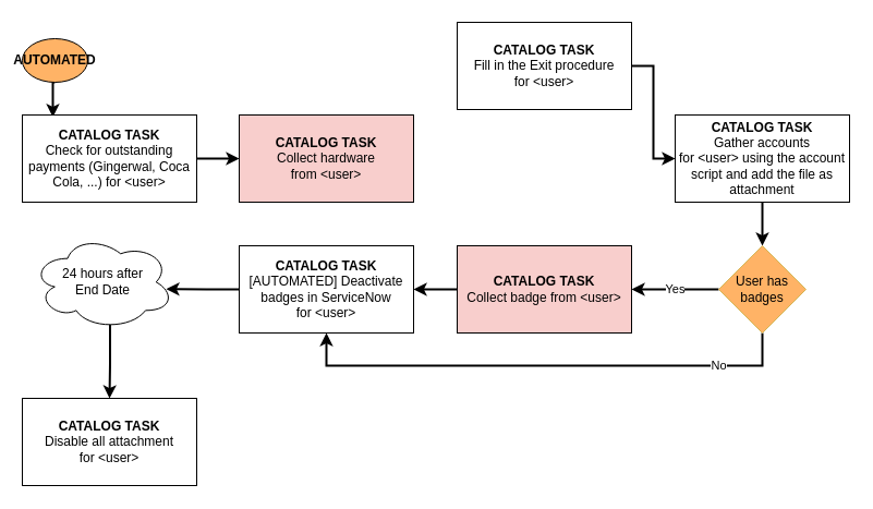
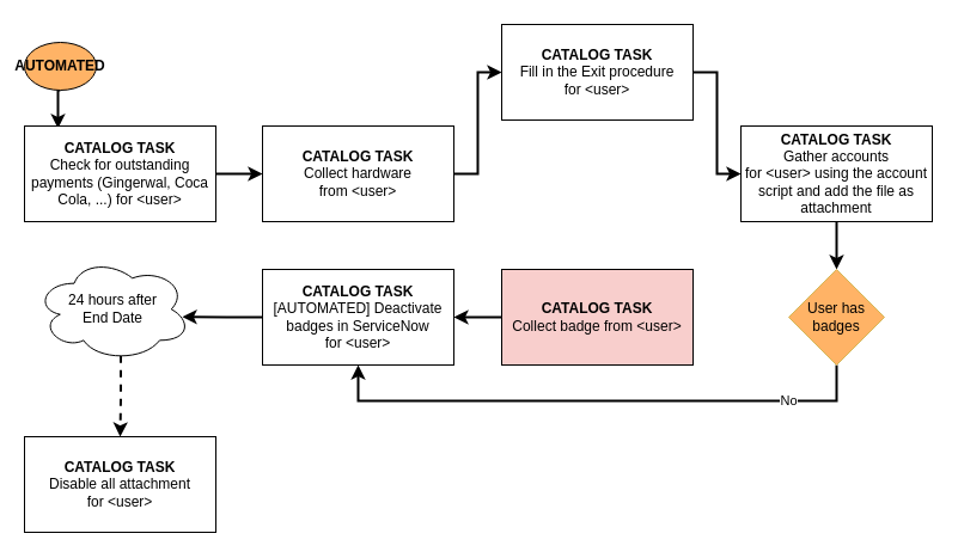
  <mxCell id="0" />
  <mxCell id="1" parent="0" />
  <mxCell id="2" style="edgeStyle=orthogonalEdgeStyle;rounded=0;orthogonalLoop=1;jettySize=auto;html=1;exitX=0.5;exitY=1;exitDx=0;exitDy=0;entryX=0.175;entryY=0.025;entryDx=0;entryDy=0;entryPerimeter=0;strokeWidth=2;" edge="1" parent="1" source="3" target="5"><mxGeometry relative="1" as="geometry" /></mxCell>
  <mxCell id="3" value="AUTOMATED" style="ellipse;whiteSpace=wrap;html=1;fontStyle=1;fillColor=#FFB366;" vertex="1" parent="1"><mxGeometry x="20" y="35" width="60" height="40" as="geometry" /></mxCell>
  <mxCell id="4" style="edgeStyle=orthogonalEdgeStyle;rounded=0;orthogonalLoop=1;jettySize=auto;html=1;exitX=1;exitY=0.5;exitDx=0;exitDy=0;strokeWidth=2;" edge="1" parent="1" source="5" target="7"><mxGeometry relative="1" as="geometry" /></mxCell>
  <mxCell id="5" value="&lt;b&gt;CATALOG TASK&lt;br&gt;&lt;/b&gt;&lt;span&gt;Check for outstanding payments (Gingerwal, Coca Cola, ...) for&amp;nbsp;&amp;lt;user&amp;gt;&lt;/span&gt;" style="rounded=0;whiteSpace=wrap;html=1;" vertex="1" parent="1"><mxGeometry x="20" y="105" width="160" height="80" as="geometry" /></mxCell>
- <mxCell id="7" value="&lt;b&gt;CATALOG TASK&lt;br&gt;&lt;/b&gt;&lt;span&gt;Collect hardware from&lt;/span&gt;&lt;span&gt;&amp;nbsp;&amp;lt;user&amp;gt;&lt;/span&gt;" style="rounded=0;whiteSpace=wrap;html=1;fillColor=#f8cecc;" vertex="1" parent="1"><mxGeometry x="219" y="105" width="160" height="80" as="geometry" /></mxCell>
+ <mxCell id="6" style="edgeStyle=orthogonalEdgeStyle;rounded=0;orthogonalLoop=1;jettySize=auto;html=1;exitX=1;exitY=0.5;exitDx=0;exitDy=0;entryX=0;entryY=0.5;entryDx=0;entryDy=0;strokeWidth=2;" edge="1" parent="1" source="7" target="9"><mxGeometry relative="1" as="geometry" /></mxCell>
+ <mxCell id="7" value="&lt;b&gt;CATALOG TASK&lt;br&gt;&lt;/b&gt;&lt;span&gt;Collect hardware from&lt;/span&gt;&lt;span&gt;&amp;nbsp;&amp;lt;user&amp;gt;&lt;/span&gt;" style="rounded=0;whiteSpace=wrap;html=1;" vertex="1" parent="1"><mxGeometry x="219" y="105" width="160" height="80" as="geometry" /></mxCell>
  <mxCell id="8" style="edgeStyle=orthogonalEdgeStyle;rounded=0;orthogonalLoop=1;jettySize=auto;html=1;exitX=1;exitY=0.5;exitDx=0;exitDy=0;entryX=0;entryY=0.5;entryDx=0;entryDy=0;strokeWidth=2;" edge="1" parent="1" source="9" target="11"><mxGeometry relative="1" as="geometry" /></mxCell>
  <mxCell id="9" value="&lt;b&gt;CATALOG TASK&lt;br&gt;&lt;/b&gt;&lt;span&gt;Fill in the Exit procedure for&lt;/span&gt;&lt;span&gt;&amp;nbsp;&amp;lt;user&amp;gt;&lt;/span&gt;" style="rounded=0;whiteSpace=wrap;html=1;" vertex="1" parent="1"><mxGeometry x="419" y="20" width="160" height="80" as="geometry" /></mxCell>
  <mxCell id="10" style="edgeStyle=orthogonalEdgeStyle;rounded=0;orthogonalLoop=1;jettySize=auto;html=1;exitX=0.5;exitY=1;exitDx=0;exitDy=0;strokeWidth=2;" edge="1" parent="1" source="11" target="14"><mxGeometry relative="1" as="geometry" /></mxCell>
  <mxCell id="11" value="&lt;b&gt;CATALOG TASK&lt;br&gt;&lt;/b&gt;&lt;span&gt;Gather accounts for&lt;/span&gt;&lt;span&gt;&amp;nbsp;&amp;lt;user&amp;gt;&amp;nbsp;&lt;/span&gt;&lt;span&gt;using the account script and add the file as attachment&lt;/span&gt;" style="rounded=0;whiteSpace=wrap;html=1;" vertex="1" parent="1"><mxGeometry x="619" y="105" width="160" height="80" as="geometry" /></mxCell>
- <mxCell id="12" value="Yes" style="edgeStyle=orthogonalEdgeStyle;rounded=0;orthogonalLoop=1;jettySize=auto;html=1;exitX=0;exitY=0.5;exitDx=0;exitDy=0;strokeWidth=2;" edge="1" parent="1" source="14" target="16"><mxGeometry relative="1" as="geometry" /></mxCell>
  <mxCell id="13" value="No" style="edgeStyle=orthogonalEdgeStyle;rounded=0;orthogonalLoop=1;jettySize=auto;html=1;exitX=0.5;exitY=1;exitDx=0;exitDy=0;entryX=0.5;entryY=1;entryDx=0;entryDy=0;strokeWidth=2;" edge="1" parent="1" source="14" target="18"><mxGeometry x="-0.696" relative="1" as="geometry"><Array as="points"><mxPoint x="699" y="335" /><mxPoint x="299" y="335" /></Array><mxPoint as="offset" /></mxGeometry></mxCell>
  <mxCell id="14" value="User has badges" style="rhombus;whiteSpace=wrap;html=1;fillColor=#ffb366;strokeColor=#d6b656;" vertex="1" parent="1"><mxGeometry x="659" y="225" width="80" height="80" as="geometry" /></mxCell>
  <mxCell id="15" style="edgeStyle=orthogonalEdgeStyle;rounded=0;orthogonalLoop=1;jettySize=auto;html=1;exitX=0;exitY=0.5;exitDx=0;exitDy=0;entryX=1;entryY=0.5;entryDx=0;entryDy=0;strokeWidth=2;" edge="1" parent="1" source="16" target="18"><mxGeometry relative="1" as="geometry" /></mxCell>
  <mxCell id="16" value="&lt;b&gt;CATALOG TASK&lt;br&gt;&lt;/b&gt;&lt;span&gt;Collect badge from&lt;/span&gt;&lt;span&gt;&amp;nbsp;&amp;lt;user&amp;gt;&lt;/span&gt;" style="rounded=0;whiteSpace=wrap;html=1;fillColor=#f8cecc;" vertex="1" parent="1"><mxGeometry x="419" y="225" width="160" height="80" as="geometry" /></mxCell>
  <mxCell id="17" style="edgeStyle=orthogonalEdgeStyle;rounded=0;orthogonalLoop=1;jettySize=auto;html=1;exitX=0;exitY=0.5;exitDx=0;exitDy=0;entryX=0.946;entryY=0.573;entryDx=0;entryDy=0;entryPerimeter=0;strokeWidth=2;" edge="1" parent="1" source="18" target="20"><mxGeometry relative="1" as="geometry" /></mxCell>
  <mxCell id="18" value="&lt;b&gt;CATALOG TASK&lt;br&gt;&lt;/b&gt;&lt;span&gt;[AUTOMATED] Deactivate badges in ServiceNow for&amp;nbsp;&lt;/span&gt;&lt;span&gt;&amp;lt;user&amp;gt;&lt;/span&gt;" style="rounded=0;whiteSpace=wrap;html=1;" vertex="1" parent="1"><mxGeometry x="219" y="225" width="160" height="80" as="geometry" /></mxCell>
- <mxCell id="19" style="edgeStyle=orthogonalEdgeStyle;rounded=0;orthogonalLoop=1;jettySize=auto;html=1;exitX=0.55;exitY=0.95;exitDx=0;exitDy=0;exitPerimeter=0;strokeWidth=2;" edge="1" parent="1" source="20" target="21"><mxGeometry relative="1" as="geometry" /></mxCell>
+ <mxCell id="19" style="edgeStyle=orthogonalEdgeStyle;rounded=0;orthogonalLoop=1;jettySize=auto;html=1;exitX=0.55;exitY=0.95;exitDx=0;exitDy=0;exitPerimeter=0;strokeWidth=2;dashed=1;" edge="1" parent="1" source="20" target="21"><mxGeometry relative="1" as="geometry" /></mxCell>
  <mxCell id="20" value="24 hours after&lt;br&gt;End Date" style="ellipse;shape=cloud;whiteSpace=wrap;html=1;" vertex="1" parent="1"><mxGeometry x="29" y="215" width="130" height="86.67" as="geometry" /></mxCell>
  <mxCell id="21" value="&lt;b&gt;CATALOG TASK&lt;br&gt;&lt;/b&gt;&lt;span&gt;Disable all attachment for&lt;/span&gt;&lt;span&gt;&amp;nbsp;&lt;/span&gt;&lt;span&gt;&amp;lt;user&amp;gt;&lt;/span&gt;" style="rounded=0;whiteSpace=wrap;html=1;" vertex="1" parent="1"><mxGeometry x="20" y="365" width="160" height="80" as="geometry" /></mxCell>
